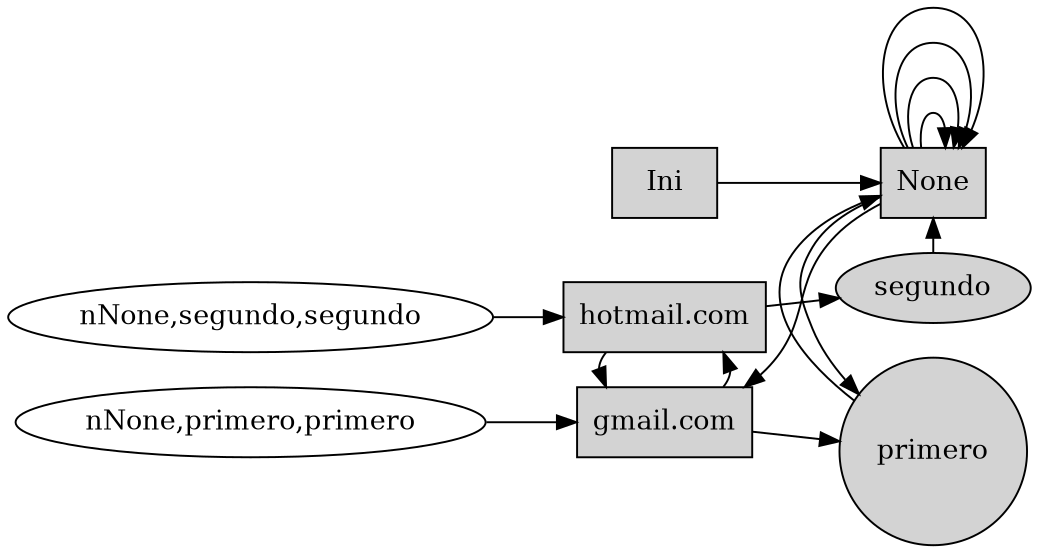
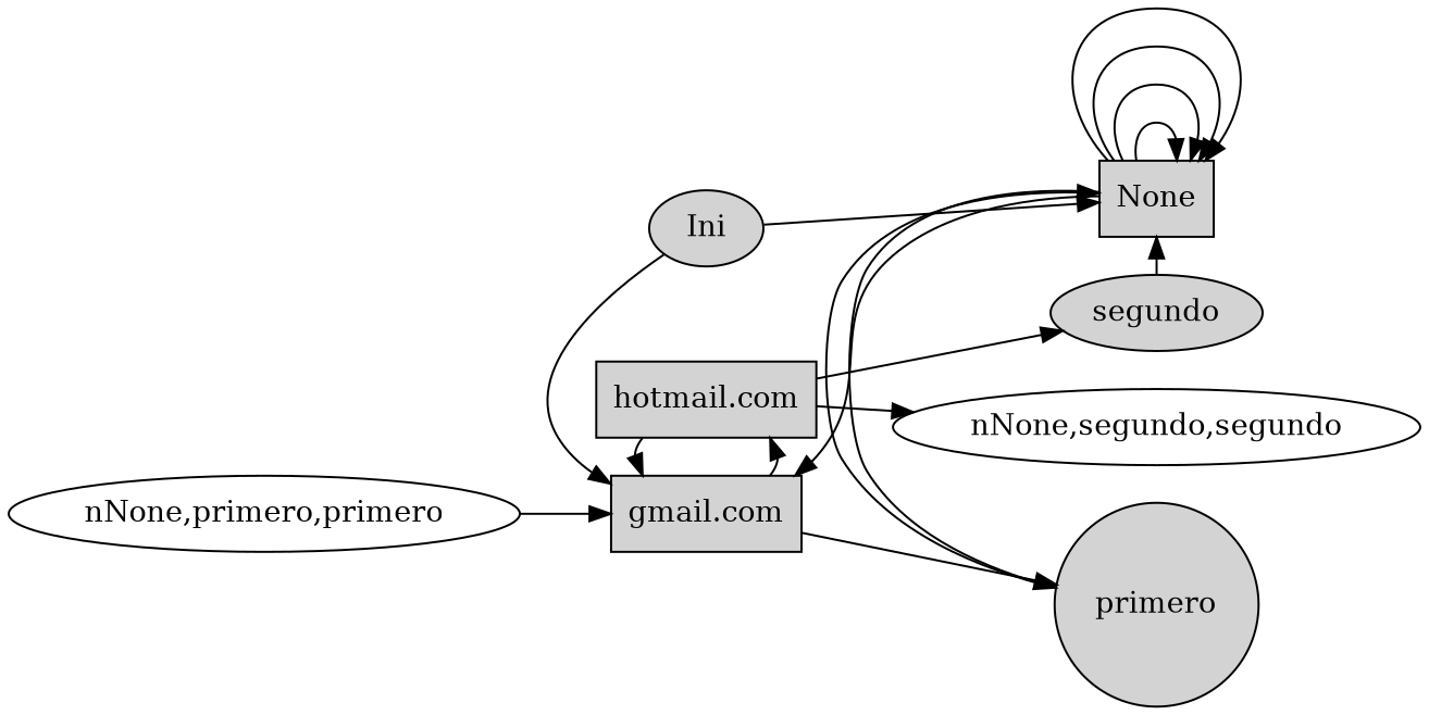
  digraph {
    rankdir=LR
    node [shape=box style=filled]
    n1 [label=None]
    n2 [label=primero shape=circle]
    n3 [label=segundo shape=ellipse]
-   n4 [label=Ini]
+   n4 [label=Ini shape=ellipse]
    n5 [label="gmail.com"]
    n6 [label="hotmail.com"]
    "nNone,primero,primero" [shape="" style=""]
    "nNone,segundo,segundo" [shape="" style=""]
    subgraph sub_1 {
      rank=same
      n1
      n2
    }
    subgraph sub_2 {
      rank=same
      n1
      n2
    }
    subgraph sub_3 {
      rank=same
      n1
      n3
    }
    subgraph sub_4 {
      rank=same
      n1
      n3
    }
    subgraph sub_5 {
      rank=same
      n4
      n5
    }
    subgraph sub_6 {
      rank=same
      n5
      n6
    }
    subgraph sub_7 {
      rank=same
      n5
      n6
    }
    n1 -> n1 [rankdir=UD]
    n1 -> n1
    n1 -> n1 [rankdir=UD]
    n1 -> n1
    n1 -> n2 [constraint=false]
    n1 -> n5 [constraint=false]
    n2 -> n1 [constraint=false]
    n3 -> n1 [constraint=false]
    n4 -> n1
+   n4 -> n5
    n5 -> n2 [rankdir=UD]
    n5 -> n6
    n6 -> n3 [rankdir=UD]
    n6 -> n5
    "nNone,primero,primero" -> n5
-   "nNone,segundo,segundo" -> n6
+   n6 -> "nNone,segundo,segundo"
  }
